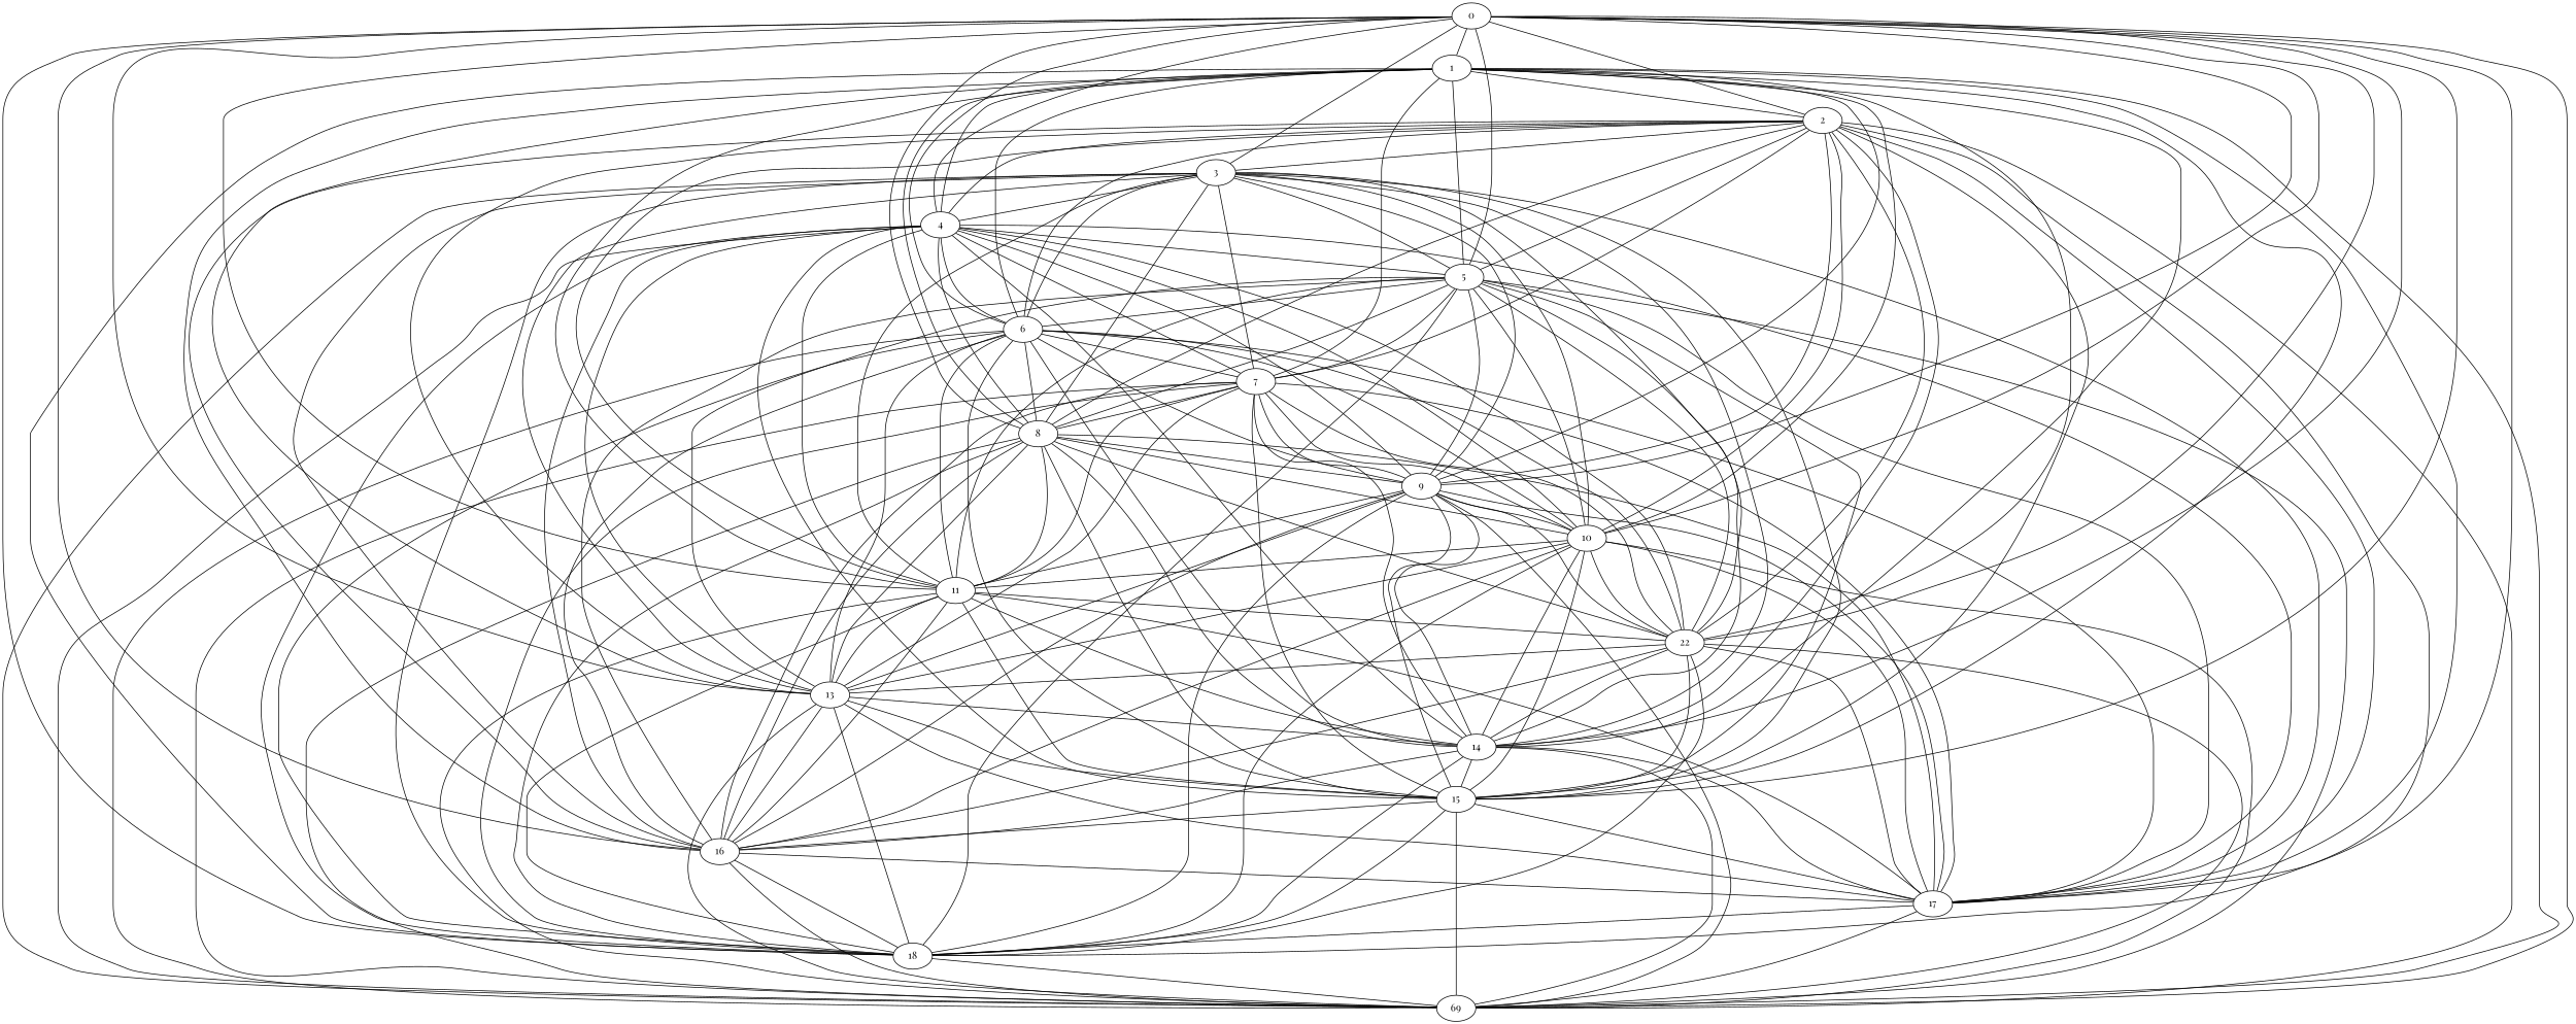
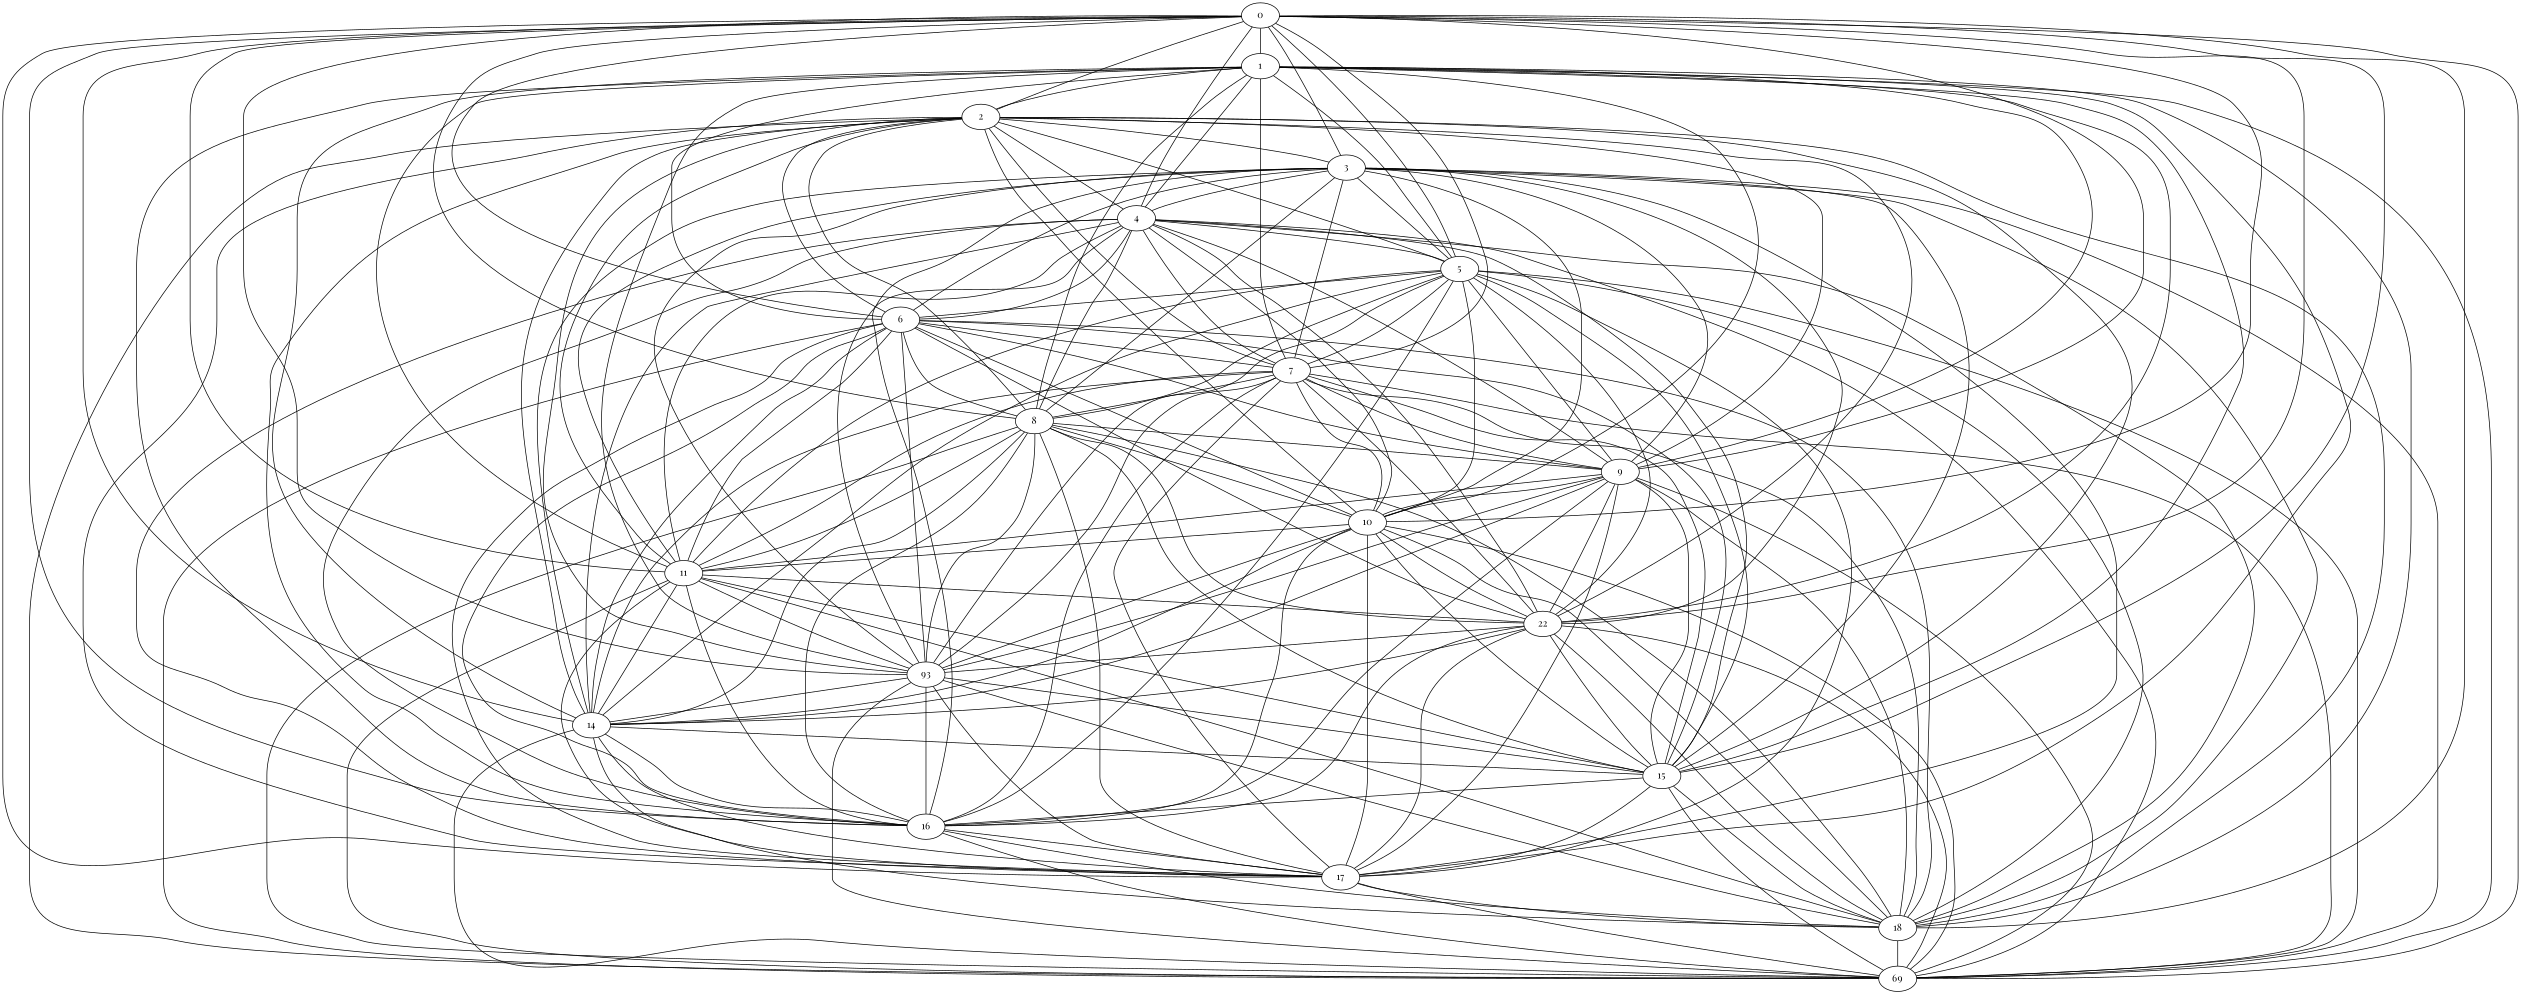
  graph {
    fontname="Playfair Display"
    node [fontname="Playfair Display" type=physical]
    edge [fontname="Playfair Display"]
    n1 [label=0]
    n2 [label=1]
    n3 [label=2]
    n4 [label=3]
    n5 [label=4]
    n6 [label=5]
    n7 [label=6]
    n8 [label=7]
    n9 [label=8]
    n10 [label=9]
    n11 [label=10]
    n12 [label=11]
    n13 [label=22]
-   n14 [label=13]
+   n14 [label=93]
    n15 [label=14]
    n16 [label=15]
    n17 [label=16]
    n18 [label=17]
    n19 [label=18]
    n20 [label=69]
    n1 -- n2
    n1 -- n3
    n1 -- n4
    n1 -- n5
    n1 -- n6
    n1 -- n7
+   n1 -- n8
    n1 -- n9
    n1 -- n10
    n1 -- n11
    n1 -- n12
    n1 -- n13
    n1 -- n14
    n1 -- n15
    n1 -- n16
    n1 -- n17
    n1 -- n18
    n1 -- n19
    n1 -- n20
    n2 -- n3
    n2 -- n5
    n2 -- n6
    n2 -- n7
    n2 -- n8
    n2 -- n9
    n2 -- n10
    n2 -- n11
    n2 -- n12
    n2 -- n13
    n2 -- n14
    n2 -- n15
    n2 -- n16
    n2 -- n17
    n2 -- n18
    n2 -- n19
    n2 -- n20
    n3 -- n4
    n3 -- n5
    n3 -- n6
    n3 -- n7
    n3 -- n8
    n3 -- n9
    n3 -- n10
    n3 -- n11
    n3 -- n12
    n3 -- n13
    n3 -- n14
    n3 -- n15
    n3 -- n16
    n3 -- n17
    n3 -- n18
    n3 -- n19
    n3 -- n20
    n4 -- n5
    n4 -- n6
    n4 -- n7
    n4 -- n8
    n4 -- n9
    n4 -- n10
    n4 -- n11
    n4 -- n12
    n4 -- n13
    n4 -- n14
    n4 -- n15
    n4 -- n16
    n4 -- n17
    n4 -- n18
    n4 -- n19
    n4 -- n20
    n5 -- n6
    n5 -- n7
    n5 -- n8
    n5 -- n9
    n5 -- n10
    n5 -- n11
    n5 -- n12
    n5 -- n13
    n5 -- n14
    n5 -- n15
    n5 -- n16
    n5 -- n17
    n5 -- n18
    n5 -- n19
    n5 -- n20
    n6 -- n7
    n6 -- n8
    n6 -- n9
    n6 -- n10
    n6 -- n11
    n6 -- n12
    n6 -- n13
    n6 -- n14
    n6 -- n15
    n6 -- n16
    n6 -- n17
    n6 -- n18
    n6 -- n19
    n6 -- n20
    n7 -- n8
    n7 -- n9
    n7 -- n10
    n7 -- n11
    n7 -- n12
    n7 -- n13
    n7 -- n14
    n7 -- n15
    n7 -- n16
    n7 -- n17
    n7 -- n18
    n7 -- n19
    n7 -- n20
    n8 -- n9
    n8 -- n10
    n8 -- n11
    n8 -- n12
    n8 -- n13
    n8 -- n14
    n8 -- n15
    n8 -- n16
    n8 -- n17
    n8 -- n18
    n8 -- n19
    n8 -- n20
    n9 -- n10
    n9 -- n11
    n9 -- n12
    n9 -- n13
    n9 -- n14
    n9 -- n15
    n9 -- n16
    n9 -- n17
    n9 -- n18
    n9 -- n19
    n9 -- n20
    n10 -- n11
    n10 -- n12
    n10 -- n13
    n10 -- n14
    n10 -- n15
    n10 -- n16
    n10 -- n17
    n10 -- n18
    n10 -- n19
    n10 -- n20
    n11 -- n12
    n11 -- n13
    n11 -- n14
    n11 -- n15
    n11 -- n16
    n11 -- n17
    n11 -- n18
    n11 -- n19
    n11 -- n20
    n12 -- n13
    n12 -- n14
    n12 -- n15
    n12 -- n16
    n12 -- n17
    n12 -- n18
    n12 -- n19
    n12 -- n20
    n13 -- n14
    n13 -- n15
    n13 -- n16
    n13 -- n17
    n13 -- n18
    n13 -- n19
    n13 -- n20
    n14 -- n15
    n14 -- n16
    n14 -- n17
    n14 -- n18
    n14 -- n19
    n14 -- n20
    n15 -- n16
    n15 -- n17
    n15 -- n18
    n15 -- n19
    n15 -- n20
    n16 -- n17
    n16 -- n18
    n16 -- n19
    n16 -- n20
    n17 -- n18
    n17 -- n19
    n17 -- n20
    n18 -- n19
    n18 -- n20
    n19 -- n20
  }
